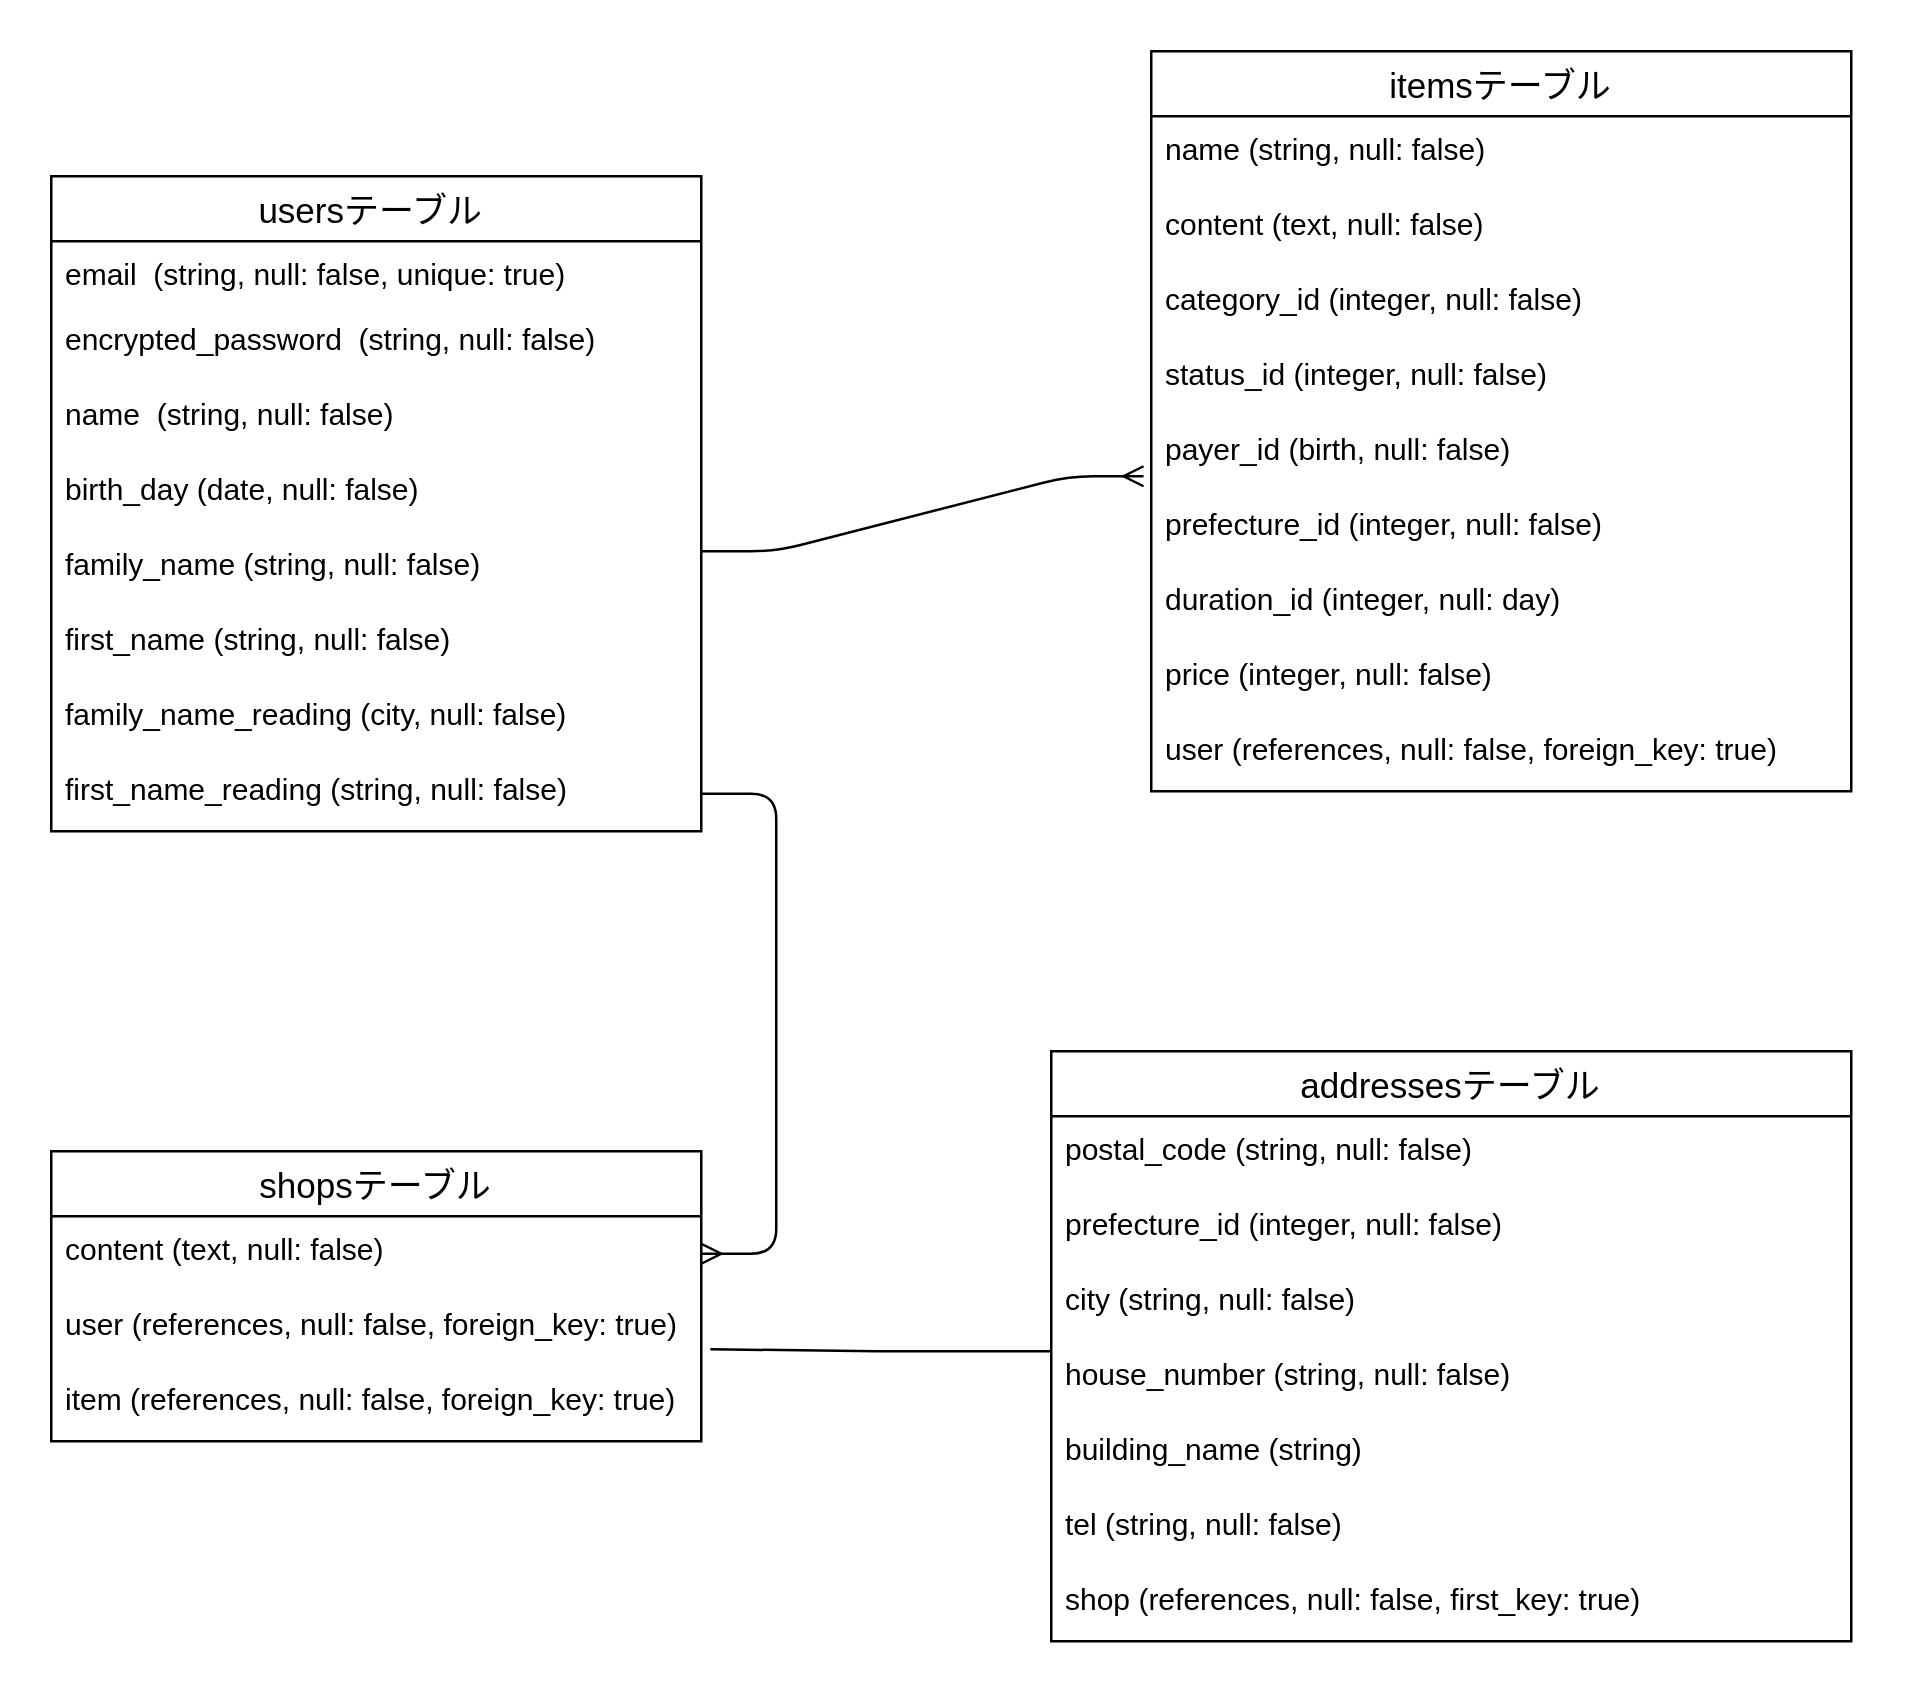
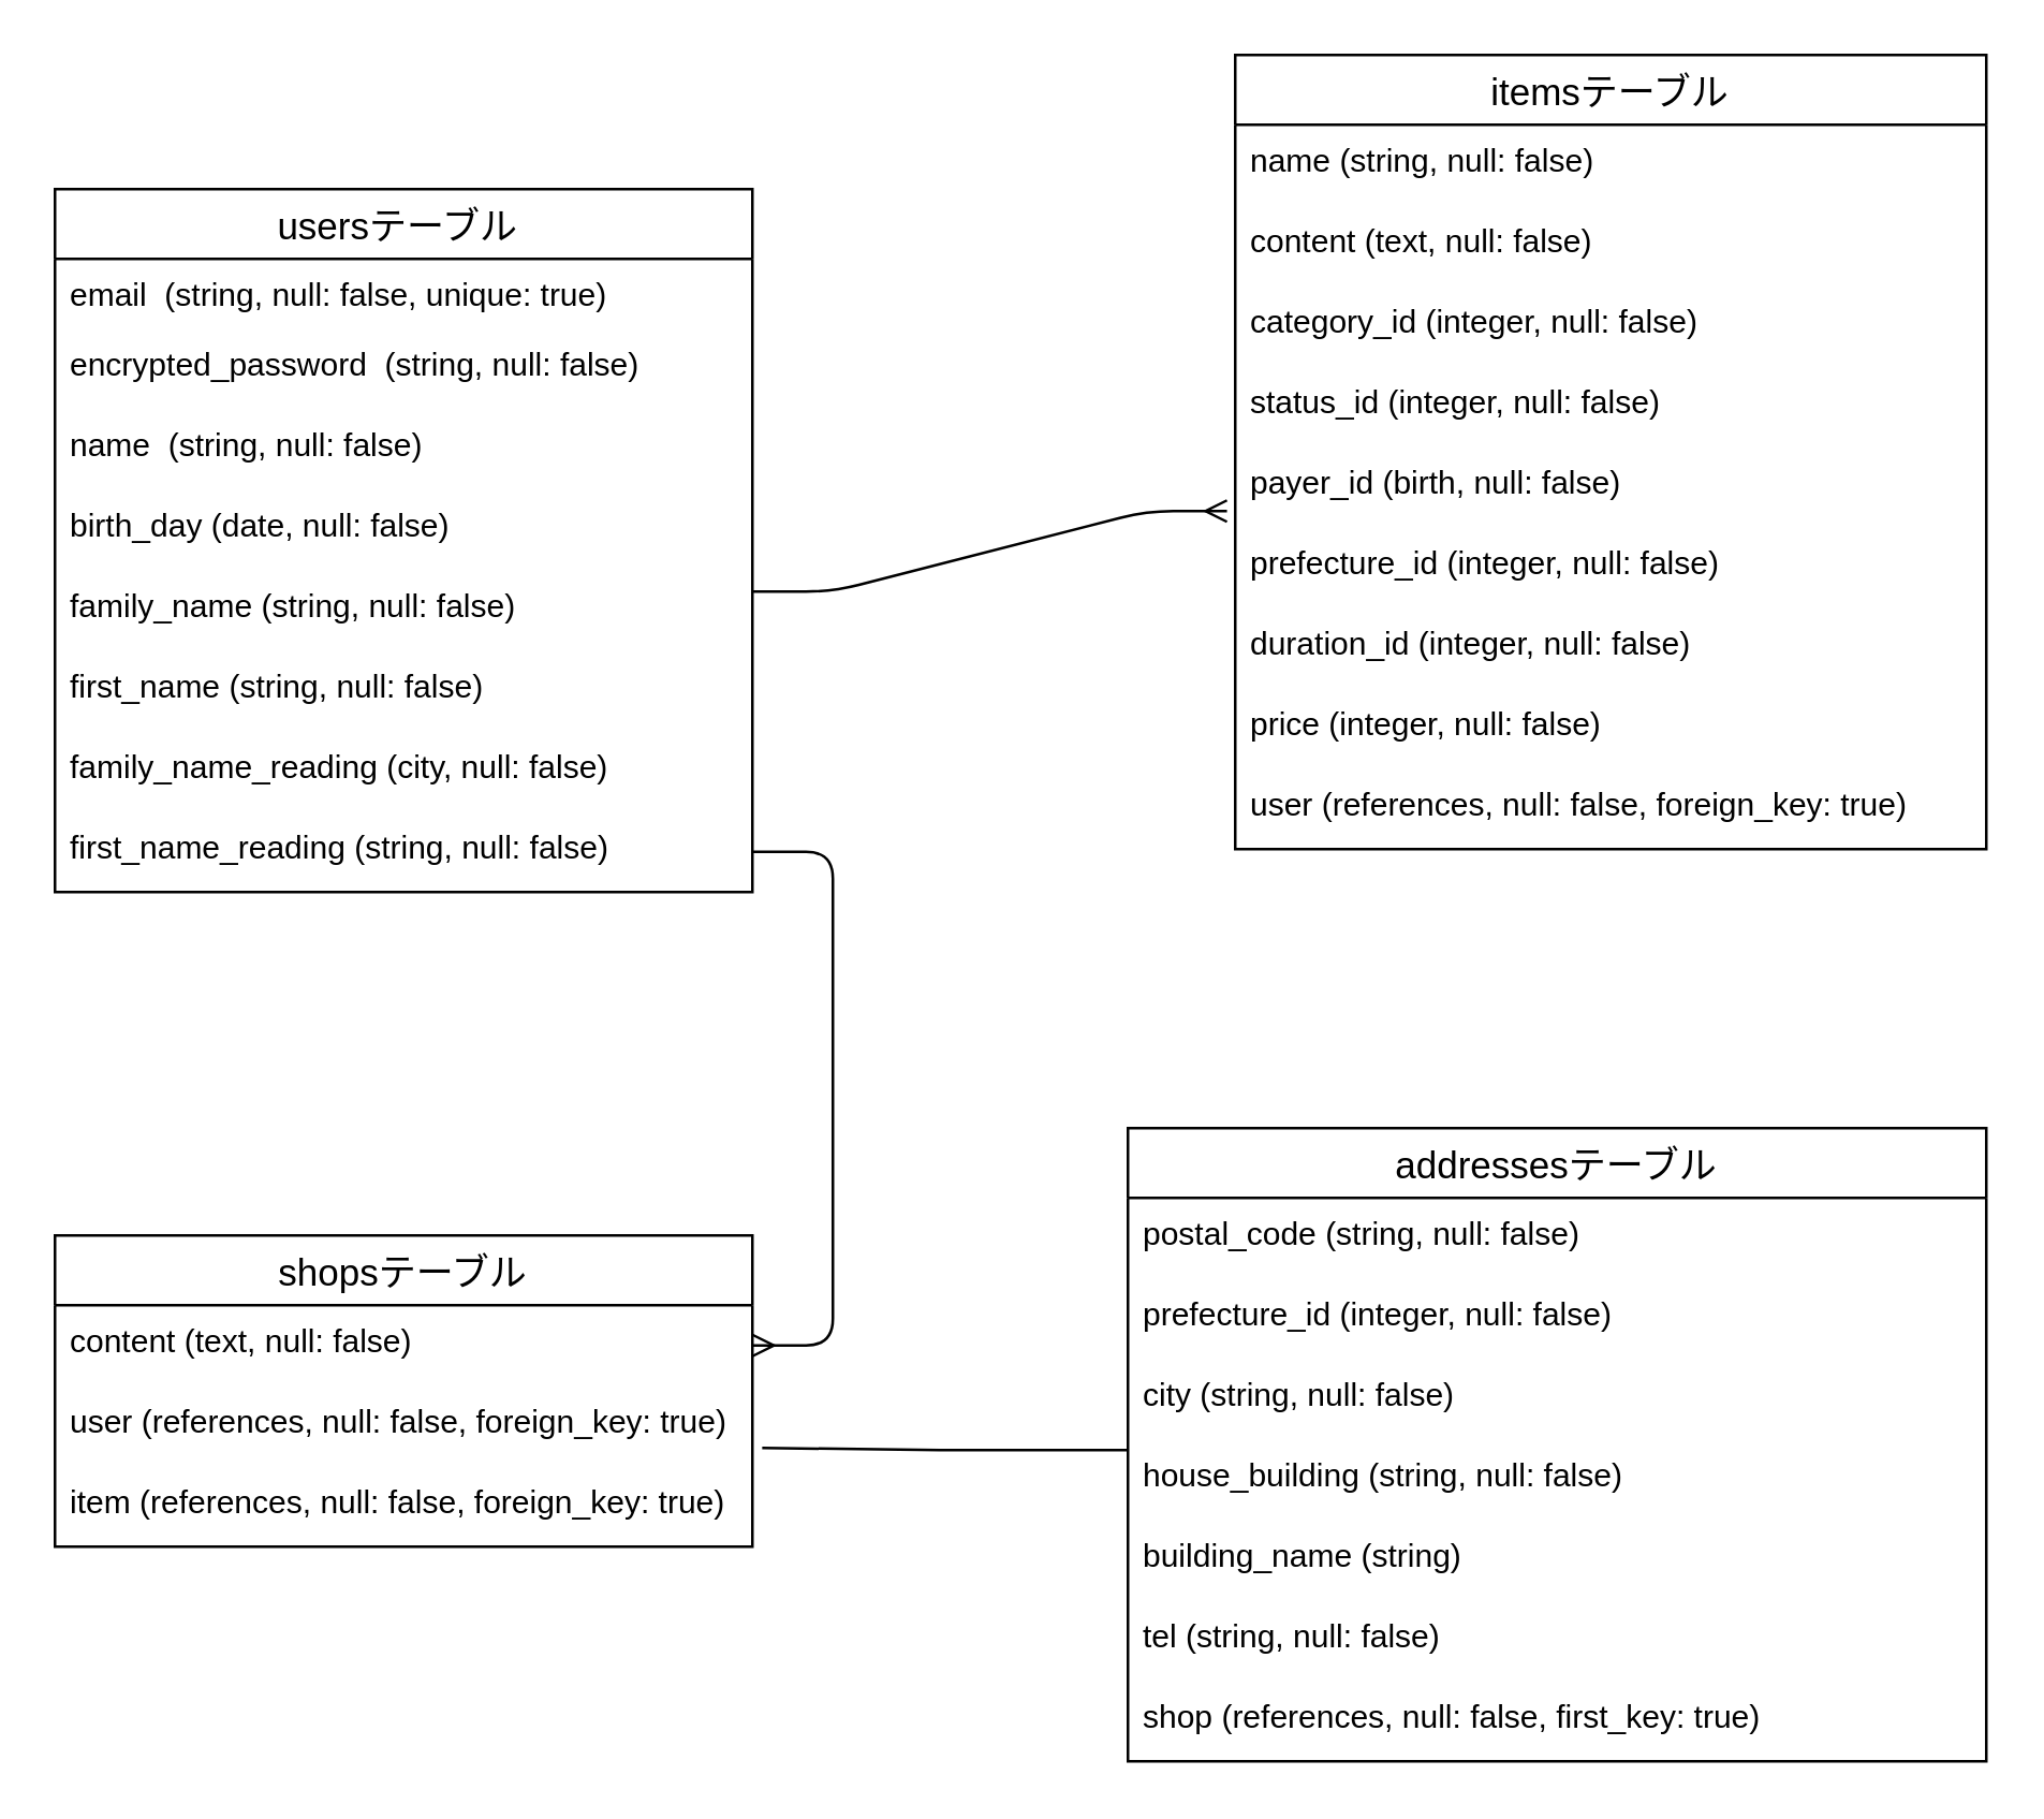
  <mxCell id="0" />
  <mxCell id="1" parent="0" />
  <mxCell id="2" value="usersテーブル " style="swimlane;fontStyle=0;childLayout=stackLayout;horizontal=1;startSize=26;horizontalStack=0;resizeParent=1;resizeParentMax=0;resizeLast=0;collapsible=1;marginBottom=0;align=center;fontSize=14;" parent="1" vertex="1"><mxGeometry x="20" y="70" width="260" height="262" as="geometry" /></mxCell>
  <mxCell id="3" value="email  (string, null: false, unique: true)" style="text;strokeColor=none;fillColor=none;spacingLeft=4;spacingRight=4;overflow=hidden;rotatable=0;points=[[0,0.5],[1,0.5]];portConstraint=eastwest;fontSize=12;" parent="2" vertex="1"><mxGeometry y="26" width="260" height="26" as="geometry" /></mxCell>
  <mxCell id="4" value="encrypted_password  (string, null: false)" style="text;strokeColor=none;fillColor=none;spacingLeft=4;spacingRight=4;overflow=hidden;rotatable=0;points=[[0,0.5],[1,0.5]];portConstraint=eastwest;fontSize=12;" parent="2" vertex="1"><mxGeometry y="52" width="260" height="30" as="geometry" /></mxCell>
  <mxCell id="5" value="name  (string, null: false)" style="text;strokeColor=none;fillColor=none;spacingLeft=4;spacingRight=4;overflow=hidden;rotatable=0;points=[[0,0.5],[1,0.5]];portConstraint=eastwest;fontSize=12;" parent="2" vertex="1"><mxGeometry y="82" width="260" height="30" as="geometry" /></mxCell>
  <mxCell id="6" value="birth_day (date, null: false)" style="text;strokeColor=none;fillColor=none;spacingLeft=4;spacingRight=4;overflow=hidden;rotatable=0;points=[[0,0.5],[1,0.5]];portConstraint=eastwest;fontSize=12;" parent="2" vertex="1"><mxGeometry y="112" width="260" height="30" as="geometry" /></mxCell>
  <mxCell id="7" value="family_name (string, null: false)&#10;" style="text;strokeColor=none;fillColor=none;spacingLeft=4;spacingRight=4;overflow=hidden;rotatable=0;points=[[0,0.5],[1,0.5]];portConstraint=eastwest;fontSize=12;" parent="2" vertex="1"><mxGeometry y="142" width="260" height="30" as="geometry" /></mxCell>
  <mxCell id="8" value="first_name (string, null: false)" style="text;strokeColor=none;fillColor=none;spacingLeft=4;spacingRight=4;overflow=hidden;rotatable=0;points=[[0,0.5],[1,0.5]];portConstraint=eastwest;fontSize=12;" parent="2" vertex="1"><mxGeometry y="172" width="260" height="30" as="geometry" /></mxCell>
  <mxCell id="9" value="family_name_reading (city, null: false)" style="text;strokeColor=none;fillColor=none;spacingLeft=4;spacingRight=4;overflow=hidden;rotatable=0;points=[[0,0.5],[1,0.5]];portConstraint=eastwest;fontSize=12;" parent="2" vertex="1"><mxGeometry y="202" width="260" height="30" as="geometry" /></mxCell>
  <mxCell id="10" value="first_name_reading (string, null: false)" style="text;strokeColor=none;fillColor=none;spacingLeft=4;spacingRight=4;overflow=hidden;rotatable=0;points=[[0,0.5],[1,0.5]];portConstraint=eastwest;fontSize=12;" parent="2" vertex="1"><mxGeometry y="232" width="260" height="30" as="geometry" /></mxCell>
  <mxCell id="11" value="itemsテーブル" style="swimlane;fontStyle=0;childLayout=stackLayout;horizontal=1;startSize=26;horizontalStack=0;resizeParent=1;resizeParentMax=0;resizeLast=0;collapsible=1;marginBottom=0;align=center;fontSize=14;" parent="1" vertex="1"><mxGeometry x="460" y="20" width="280" height="296" as="geometry" /></mxCell>
  <mxCell id="12" value="name (string, null: false)" style="text;strokeColor=none;fillColor=none;spacingLeft=4;spacingRight=4;overflow=hidden;rotatable=0;points=[[0,0.5],[1,0.5]];portConstraint=eastwest;fontSize=12;" parent="11" vertex="1"><mxGeometry y="26" width="280" height="30" as="geometry" /></mxCell>
  <mxCell id="13" value="content (text, null: false)" style="text;strokeColor=none;fillColor=none;spacingLeft=4;spacingRight=4;overflow=hidden;rotatable=0;points=[[0,0.5],[1,0.5]];portConstraint=eastwest;fontSize=12;" parent="11" vertex="1"><mxGeometry y="56" width="280" height="30" as="geometry" /></mxCell>
  <mxCell id="14" value="category_id (integer, null: false)" style="text;strokeColor=none;fillColor=none;spacingLeft=4;spacingRight=4;overflow=hidden;rotatable=0;points=[[0,0.5],[1,0.5]];portConstraint=eastwest;fontSize=12;" parent="11" vertex="1"><mxGeometry y="86" width="280" height="30" as="geometry" /></mxCell>
  <mxCell id="15" value="status_id (integer, null: false)" style="text;strokeColor=none;fillColor=none;spacingLeft=4;spacingRight=4;overflow=hidden;rotatable=0;points=[[0,0.5],[1,0.5]];portConstraint=eastwest;fontSize=12;" parent="11" vertex="1"><mxGeometry y="116" width="280" height="30" as="geometry" /></mxCell>
  <mxCell id="16" value="payer_id (birth, null: false)" style="text;strokeColor=none;fillColor=none;spacingLeft=4;spacingRight=4;overflow=hidden;rotatable=0;points=[[0,0.5],[1,0.5]];portConstraint=eastwest;fontSize=12;" parent="11" vertex="1"><mxGeometry y="146" width="280" height="30" as="geometry" /></mxCell>
  <mxCell id="17" value="prefecture_id (integer, null: false)" style="text;strokeColor=none;fillColor=none;spacingLeft=4;spacingRight=4;overflow=hidden;rotatable=0;points=[[0,0.5],[1,0.5]];portConstraint=eastwest;fontSize=12;" vertex="1" parent="11"><mxGeometry y="176" width="280" height="30" as="geometry" /></mxCell>
- <mxCell id="18" value="duration_id (integer, null: day)" style="text;strokeColor=none;fillColor=none;spacingLeft=4;spacingRight=4;overflow=hidden;rotatable=0;points=[[0,0.5],[1,0.5]];portConstraint=eastwest;fontSize=12;" parent="11" vertex="1"><mxGeometry y="206" width="280" height="30" as="geometry" /></mxCell>
+ <mxCell id="18" value="duration_id (integer, null: false)" style="text;strokeColor=none;fillColor=none;spacingLeft=4;spacingRight=4;overflow=hidden;rotatable=0;points=[[0,0.5],[1,0.5]];portConstraint=eastwest;fontSize=12;" parent="11" vertex="1"><mxGeometry y="206" width="280" height="30" as="geometry" /></mxCell>
  <mxCell id="19" value="price (integer, null: false)" style="text;strokeColor=none;fillColor=none;spacingLeft=4;spacingRight=4;overflow=hidden;rotatable=0;points=[[0,0.5],[1,0.5]];portConstraint=eastwest;fontSize=12;" parent="11" vertex="1"><mxGeometry y="236" width="280" height="30" as="geometry" /></mxCell>
  <mxCell id="20" value="user (references, null: false, foreign_key: true)" style="text;strokeColor=none;fillColor=none;spacingLeft=4;spacingRight=4;overflow=hidden;rotatable=0;points=[[0,0.5],[1,0.5]];portConstraint=eastwest;fontSize=12;" parent="11" vertex="1"><mxGeometry y="266" width="280" height="30" as="geometry" /></mxCell>
  <mxCell id="21" value="addressesテーブル" style="swimlane;fontStyle=0;childLayout=stackLayout;horizontal=1;startSize=26;horizontalStack=0;resizeParent=1;resizeParentMax=0;resizeLast=0;collapsible=1;marginBottom=0;align=center;fontSize=14;" parent="1" vertex="1"><mxGeometry x="420" y="420" width="320" height="236" as="geometry" /></mxCell>
  <mxCell id="22" value="postal_code (string, null: false)" style="text;strokeColor=none;fillColor=none;spacingLeft=4;spacingRight=4;overflow=hidden;rotatable=0;points=[[0,0.5],[1,0.5]];portConstraint=eastwest;fontSize=12;" parent="21" vertex="1"><mxGeometry y="26" width="320" height="30" as="geometry" /></mxCell>
  <mxCell id="23" value="prefecture_id (integer, null: false)" style="text;strokeColor=none;fillColor=none;spacingLeft=4;spacingRight=4;overflow=hidden;rotatable=0;points=[[0,0.5],[1,0.5]];portConstraint=eastwest;fontSize=12;" parent="21" vertex="1"><mxGeometry y="56" width="320" height="30" as="geometry" /></mxCell>
  <mxCell id="24" value="city (string, null: false)" style="text;strokeColor=none;fillColor=none;spacingLeft=4;spacingRight=4;overflow=hidden;rotatable=0;points=[[0,0.5],[1,0.5]];portConstraint=eastwest;fontSize=12;" parent="21" vertex="1"><mxGeometry y="86" width="320" height="30" as="geometry" /></mxCell>
- <mxCell id="25" value="house_number (string, null: false)" style="text;strokeColor=none;fillColor=none;spacingLeft=4;spacingRight=4;overflow=hidden;rotatable=0;points=[[0,0.5],[1,0.5]];portConstraint=eastwest;fontSize=12;" parent="21" vertex="1"><mxGeometry y="116" width="320" height="30" as="geometry" /></mxCell>
+ <mxCell id="25" value="house_building (string, null: false)" style="text;strokeColor=none;fillColor=none;spacingLeft=4;spacingRight=4;overflow=hidden;rotatable=0;points=[[0,0.5],[1,0.5]];portConstraint=eastwest;fontSize=12;" parent="21" vertex="1"><mxGeometry y="116" width="320" height="30" as="geometry" /></mxCell>
  <mxCell id="26" value="building_name (string)" style="text;strokeColor=none;fillColor=none;spacingLeft=4;spacingRight=4;overflow=hidden;rotatable=0;points=[[0,0.5],[1,0.5]];portConstraint=eastwest;fontSize=12;" parent="21" vertex="1"><mxGeometry y="146" width="320" height="30" as="geometry" /></mxCell>
  <mxCell id="27" value="tel (string, null: false)" style="text;strokeColor=none;fillColor=none;spacingLeft=4;spacingRight=4;overflow=hidden;rotatable=0;points=[[0,0.5],[1,0.5]];portConstraint=eastwest;fontSize=12;" parent="21" vertex="1"><mxGeometry y="176" width="320" height="30" as="geometry" /></mxCell>
  <mxCell id="28" value="shop (references, null: false, first_key: true)" style="text;strokeColor=none;fillColor=none;spacingLeft=4;spacingRight=4;overflow=hidden;rotatable=0;points=[[0,0.5],[1,0.5]];portConstraint=eastwest;fontSize=12;" parent="21" vertex="1"><mxGeometry y="206" width="320" height="30" as="geometry" /></mxCell>
  <mxCell id="29" value="shopsテーブル" style="swimlane;fontStyle=0;childLayout=stackLayout;horizontal=1;startSize=26;horizontalStack=0;resizeParent=1;resizeParentMax=0;resizeLast=0;collapsible=1;marginBottom=0;align=center;fontSize=14;" parent="1" vertex="1"><mxGeometry x="20" y="460" width="260" height="116" as="geometry" /></mxCell>
  <mxCell id="30" value="content (text, null: false)" style="text;strokeColor=none;fillColor=none;spacingLeft=4;spacingRight=4;overflow=hidden;rotatable=0;points=[[0,0.5],[1,0.5]];portConstraint=eastwest;fontSize=12;" parent="29" vertex="1"><mxGeometry y="26" width="260" height="30" as="geometry" /></mxCell>
  <mxCell id="31" value="user (references, null: false, foreign_key: true)" style="text;strokeColor=none;fillColor=none;spacingLeft=4;spacingRight=4;overflow=hidden;rotatable=0;points=[[0,0.5],[1,0.5]];portConstraint=eastwest;fontSize=12;" parent="29" vertex="1"><mxGeometry y="56" width="260" height="30" as="geometry" /></mxCell>
  <mxCell id="32" value="item (references, null: false, foreign_key: true)" style="text;strokeColor=none;fillColor=none;spacingLeft=4;spacingRight=4;overflow=hidden;rotatable=0;points=[[0,0.5],[1,0.5]];portConstraint=eastwest;fontSize=12;" parent="29" vertex="1"><mxGeometry y="86" width="260" height="30" as="geometry" /></mxCell>
  <mxCell id="33" style="edgeStyle=none;html=1;exitX=0.75;exitY=0;exitDx=0;exitDy=0;entryX=0.75;entryY=0;entryDx=0;entryDy=0;" parent="1" source="29" target="29" edge="1"><mxGeometry relative="1" as="geometry" /></mxCell>
  <mxCell id="34" value="" style="endArrow=none;html=1;rounded=0;exitX=1.014;exitY=0.773;exitDx=0;exitDy=0;exitPerimeter=0;" parent="1" source="31" edge="1"><mxGeometry relative="1" as="geometry"><mxPoint x="320" y="370" as="sourcePoint" /><mxPoint x="420" y="540" as="targetPoint" /><Array as="points"><mxPoint x="350" y="540" /></Array></mxGeometry></mxCell>
  <mxCell id="35" value="" style="edgeStyle=entityRelationEdgeStyle;fontSize=12;html=1;endArrow=ERmany;entryX=-0.011;entryY=0.8;entryDx=0;entryDy=0;entryPerimeter=0;" parent="1" target="16" edge="1"><mxGeometry width="100" height="100" relative="1" as="geometry"><mxPoint x="280" y="220" as="sourcePoint" /><mxPoint x="380" y="120" as="targetPoint" /></mxGeometry></mxCell>
  <mxCell id="36" value="" style="edgeStyle=entityRelationEdgeStyle;fontSize=12;html=1;endArrow=ERmany;exitX=1;exitY=0.5;exitDx=0;exitDy=0;entryX=1;entryY=0.5;entryDx=0;entryDy=0;" parent="1" source="10" target="30" edge="1"><mxGeometry width="100" height="100" relative="1" as="geometry"><mxPoint x="300" y="320" as="sourcePoint" /><mxPoint x="400" y="220" as="targetPoint" /></mxGeometry></mxCell>
